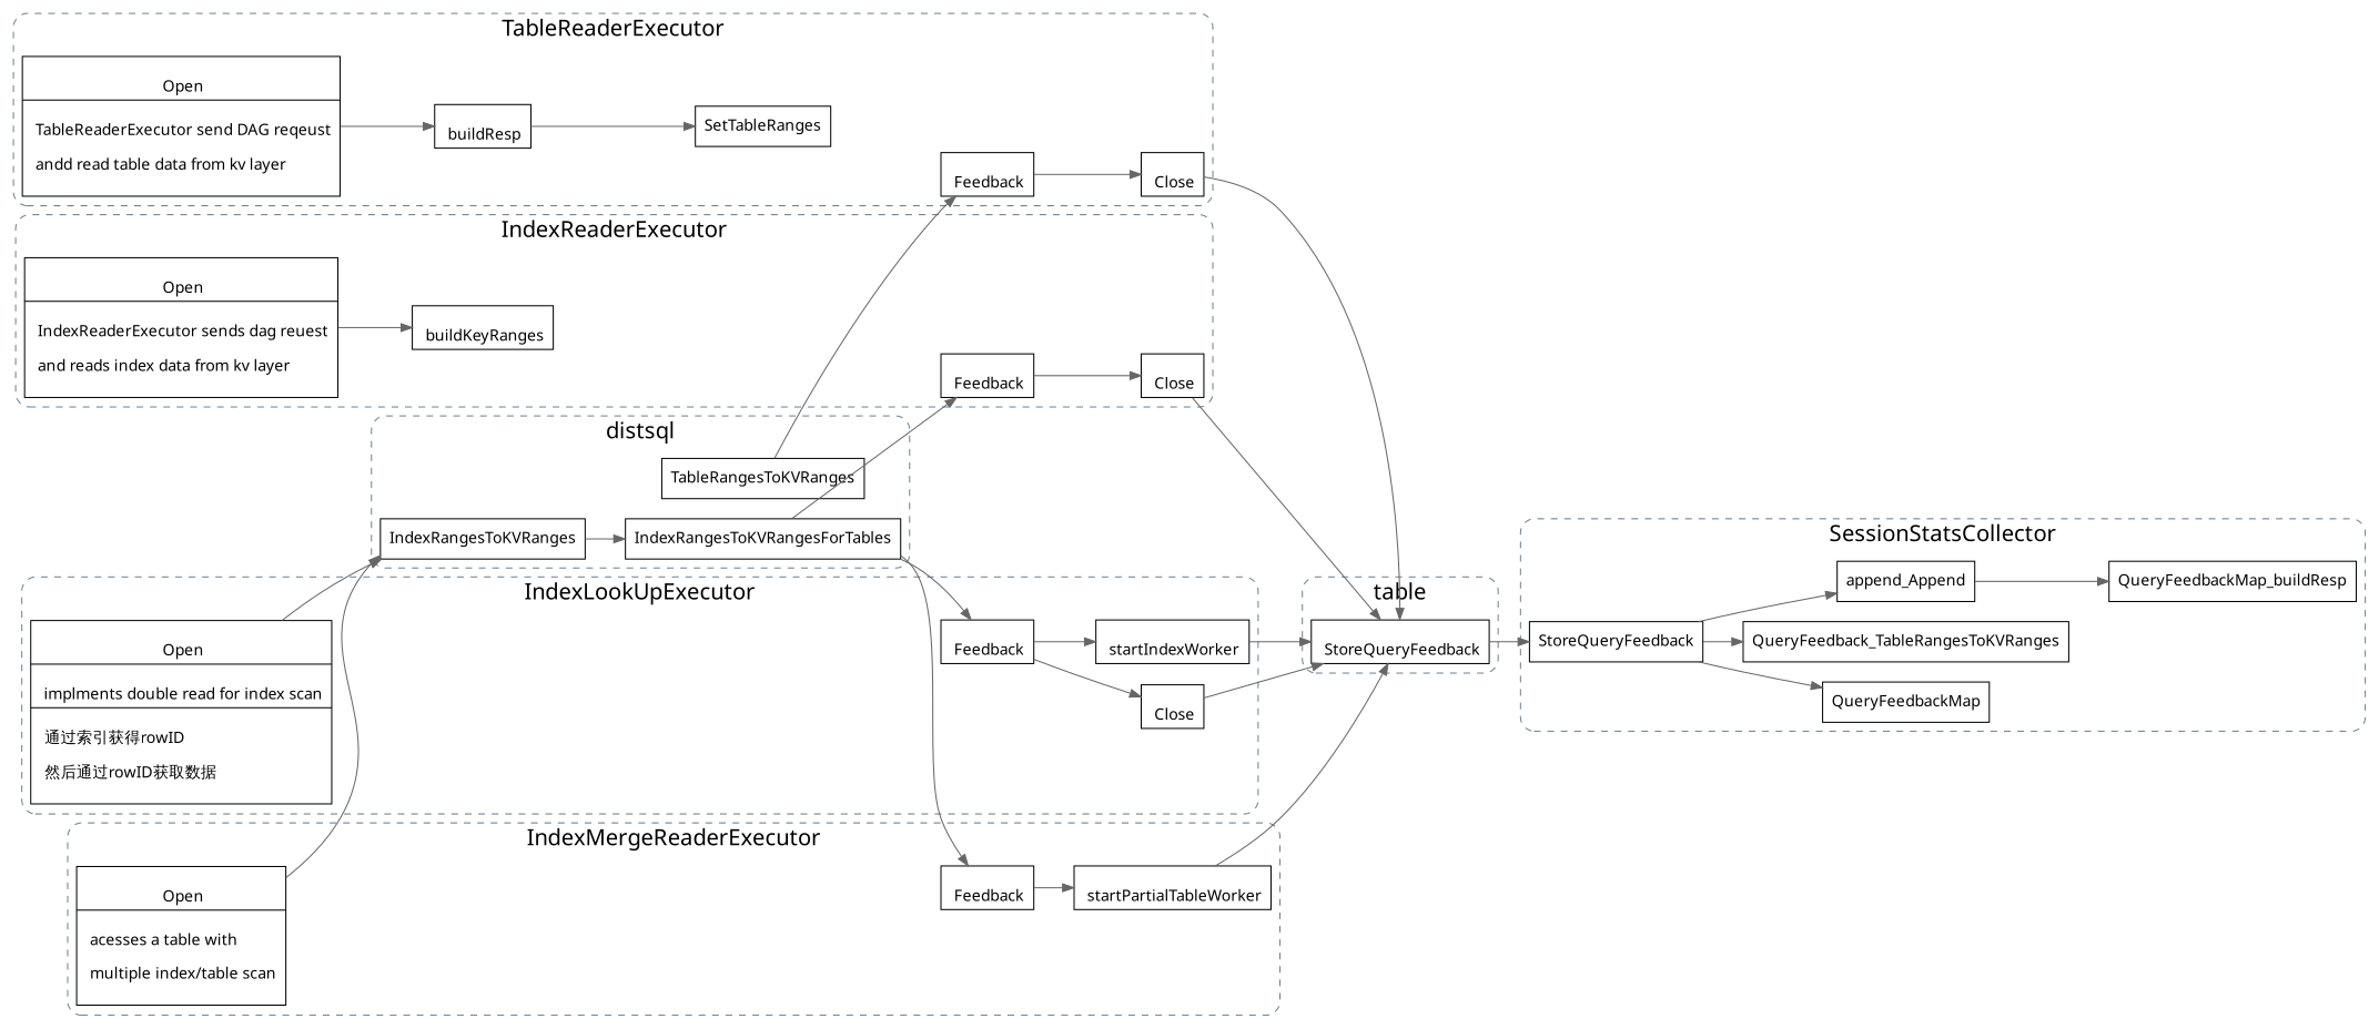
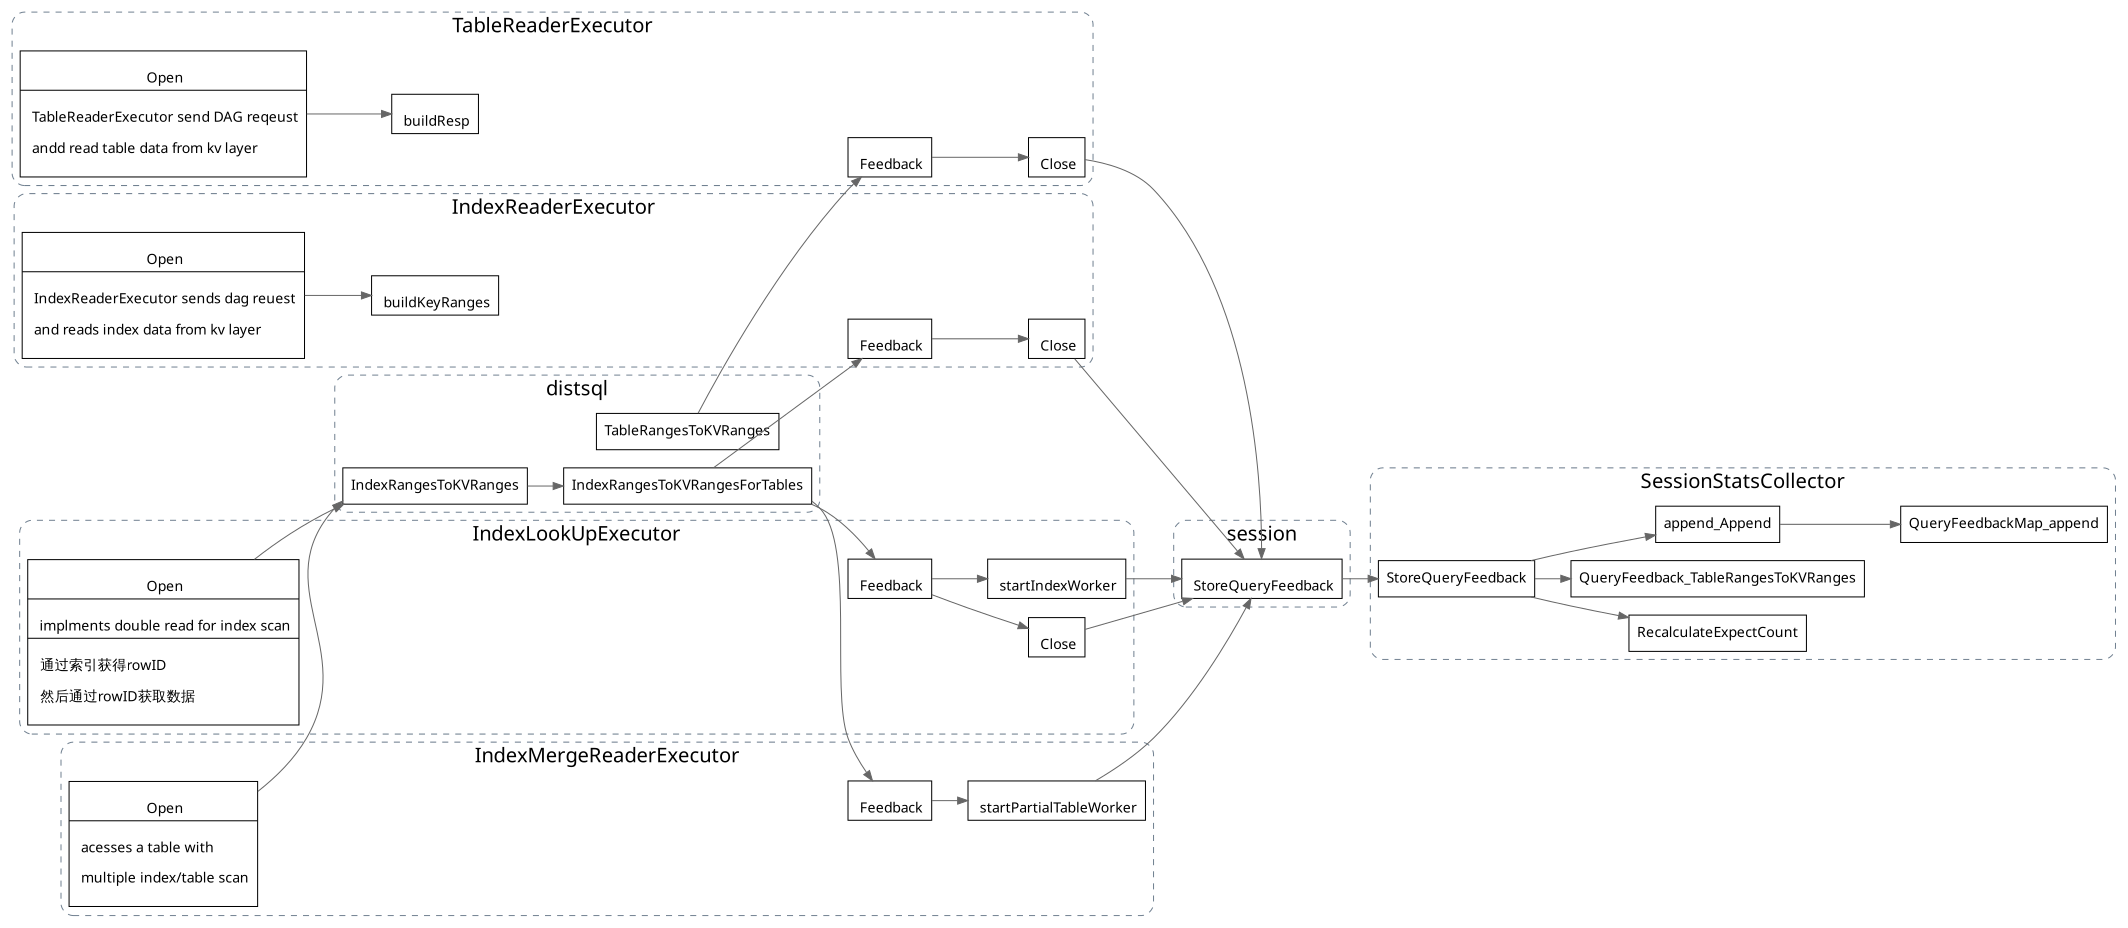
  digraph {
    fontname="Noto Sans"
    newrank=true
    rankdir=LR
    node [fontname="Noto Sans" shape=record]
    edge [color=gray40 fontname="Noto Sans"]
    n1 [label="{{\n        Open|\n        TableReaderExecutor send DAG reqeust\l\n        andd read table data from kv layer\l\n      }}"]
    n2 [label="{{\n        Open|\n        IndexReaderExecutor sends dag reuest\l\n        and reads index data from kv layer\l\n      }}"]
    n3 [label="{{\n        Open|\n        implments double read for index scan\l|\n        通过索引获得rowID\l\n        然后通过rowID获取数据\l\n      }}"]
    n4 [label="{{\n        Open|\n        acesses a table with\l \n        multiple index/table scan\l\n      }}"]
    StoreQueryFeedback [shape=box]
-   RecalculateExpectCount [shape=box label=QueryFeedbackMap]
+   RecalculateExpectCount [shape=box]
    n7 [label=QueryFeedback_TableRangesToKVRanges shape=box]
    n8 [label=append_Append shape=box]
-   QueryFeedbackMap_append [shape=box label=QueryFeedbackMap_buildResp]
+   QueryFeedbackMap_append [shape=box]
    n10 [label="{{\n        StoreQueryFeedback\n      }}"]
    TableRangesToKVRanges [shape=box]
    IndexRangesToKVRanges [shape=box]
    IndexRangesToKVRangesForTables [shape=box]
    n14 [label="{{\n        Feedback\n      }}"]
    n15 [label="{{\n        Close\n      }}"]
    n16 [label="{{\n        buildResp\n      }}"]
-   SetTableRanges [shape=box]
    n18 [label="{{\n        Feedback\n      }}"]
    n19 [label="{{\n        buildKeyRanges\n      }}"]
    n20 [label="{{\n        Close\n      }}"]
    n21 [label="{{\n        Feedback\n      }}"]
    n22 [label="{{\n        Close\n      }}"]
    n23 [label="{{\n        startIndexWorker\n      }}"]
    n24 [label="{{\n        Feedback\n      }}"]
    n25 [label="{{\n        startPartialTableWorker\n      }}"]
    subgraph sub_1 {
      rank=same
      n1
      n2
      n3
      n4
    }
    subgraph cluster_2 {
      color=slategrey
      fontsize=20
      label=SessionStatsCollector
      style="rounded,dashed"
      StoreQueryFeedback
      RecalculateExpectCount
      n7
      n8
      QueryFeedbackMap_append
    }
    subgraph cluster_3 {
      color=slategrey
      fontsize=20
-     label=table
+     label=session
      style="rounded,dashed"
      n10
    }
    subgraph cluster_4 {
      color=slategrey
      fontsize=20
      label=distsql
      style="rounded,dashed"
      TableRangesToKVRanges
      IndexRangesToKVRanges
      IndexRangesToKVRangesForTables
    }
    subgraph cluster_5 {
      color=slategrey
      fontsize=20
      label=TableReaderExecutor
      style="rounded,dashed"
      n1
      n14
      n15
      n16
-     SetTableRanges
    }
    subgraph cluster_6 {
      color=slategrey
      fontsize=20
      label=IndexReaderExecutor
      style="rounded,dashed"
      n2
      n18
      n19
      n20
    }
    subgraph cluster_7 {
      color=slategrey
      fontsize=20
      label=IndexLookUpExecutor
      style="rounded,dashed"
      n3
      n21
      n22
      n23
    }
    subgraph cluster_8 {
      color=slategrey
      fontsize=20
      label=IndexMergeReaderExecutor
      style="rounded,dashed"
      n4
      n24
      n25
    }
    n1 -> n16
    n2 -> n19
    n3 -> IndexRangesToKVRanges
    n4 -> IndexRangesToKVRanges
    StoreQueryFeedback -> RecalculateExpectCount
    StoreQueryFeedback -> n7
    StoreQueryFeedback -> n8
    n8 -> QueryFeedbackMap_append
    n10 -> StoreQueryFeedback
    TableRangesToKVRanges -> n14
    IndexRangesToKVRanges -> IndexRangesToKVRangesForTables
    IndexRangesToKVRangesForTables -> n18
    IndexRangesToKVRangesForTables -> n21
    IndexRangesToKVRangesForTables -> n24
    n14 -> n15
    n15 -> n10
-   n16 -> SetTableRanges
    n18 -> n20
    n20 -> n10
    n21 -> n22
    n21 -> n23
    n22 -> n10
    n23 -> n10
    n24 -> n25
    n25 -> n10
  }
